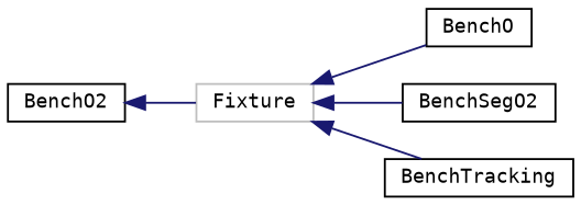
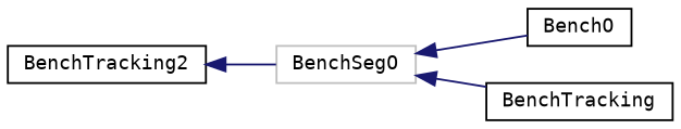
  digraph {
    fontname="DejaVu Sans Mono"
    rankdir=LR
    node [color=black fontname="DejaVu Sans Mono" fontsize=10 shape=record]
    edge [color=midnightblue dir=back fontname="DejaVu Sans Mono" fontsize=10 labelfontname=Helvetica labelfontsize=10 style=solid]
-   n1 [color=grey75 height=0.2 label=Fixture width=0.4]
+   n1 [color=grey75 height=0.2 label=BenchSegO width=0.4]
    n2 [height=0.2 label=BenchO width=0.4]
-   n3 [height=0.2 label=BenchSegO2 width=0.4]
    n4 [height=0.2 label=BenchTracking width=0.4]
-   n5 [height=0.2 label=BenchO2 width=0.4]
+   n5 [height=0.2 label=BenchTracking2 width=0.4]
    n1 -> n2
-   n1 -> n3
    n1 -> n4
    n5 -> n1
  }
